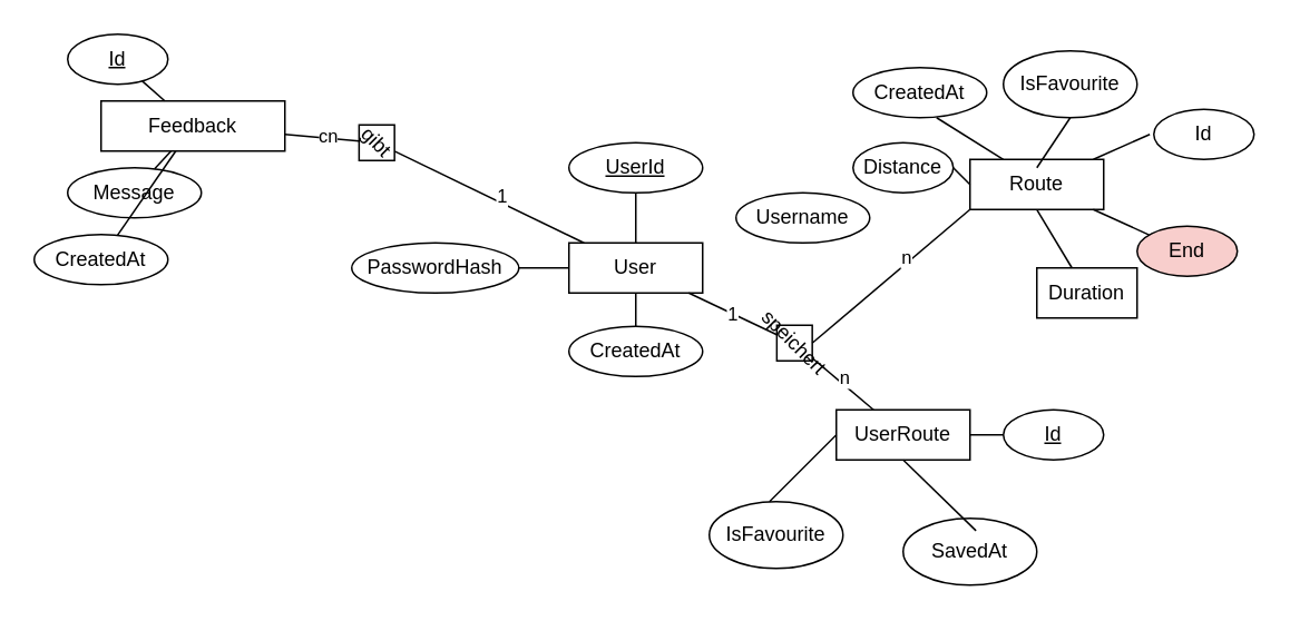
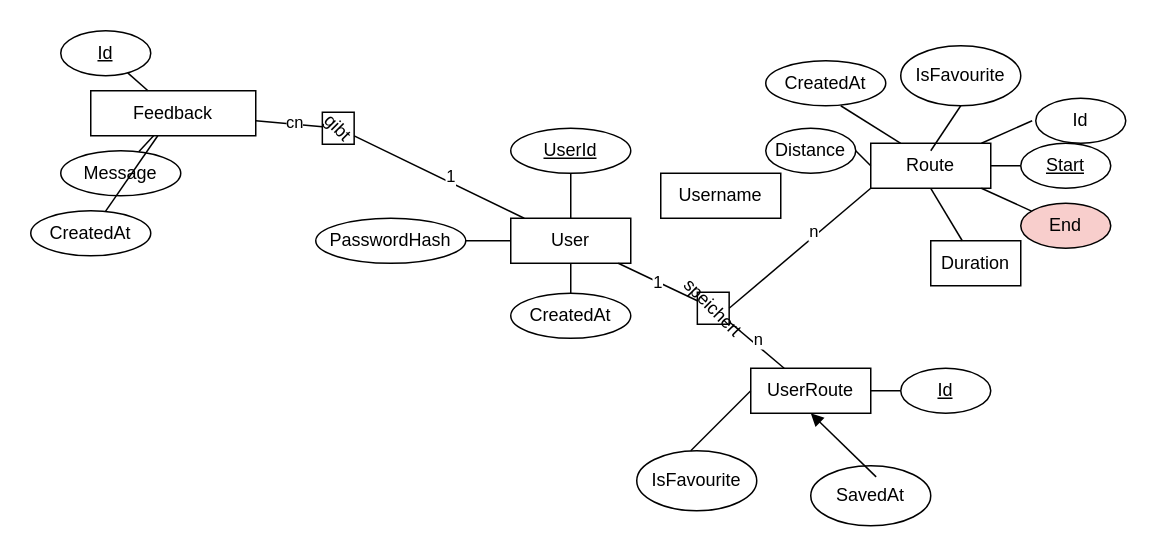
  <mxCell id="0" />
  <mxCell id="1" parent="0" />
  <mxCell id="2" value="User" style="shape=rectangle;whiteSpace=wrap;html=1;fillColor=#ffffff;" parent="1" vertex="1"><mxGeometry x="340" y="145.01" width="80" height="30" as="geometry" /></mxCell>
  <mxCell id="3" value="Route" style="shape=rectangle;whiteSpace=wrap;html=1;fillColor=#ffffff;" parent="1" vertex="1"><mxGeometry x="580" y="95.01" width="80" height="30" as="geometry" /></mxCell>
  <mxCell id="4" value="UserRoute" style="shape=rectangle;whiteSpace=wrap;html=1;fillColor=#ffffff;" parent="1" vertex="1"><mxGeometry x="500" y="245.01" width="80" height="30" as="geometry" /></mxCell>
  <mxCell id="5" value="Feedback" style="shape=rectangle;whiteSpace=wrap;html=1;fillColor=#ffffff;" parent="1" vertex="1"><mxGeometry x="60" y="60" width="110" height="30" as="geometry" /></mxCell>
  <mxCell id="6" value="&lt;u&gt;UserId&lt;/u&gt;" style="ellipse;whiteSpace=wrap;html=1;" parent="1" vertex="1"><mxGeometry x="340" y="85.01" width="80" height="30" as="geometry" /></mxCell>
- <mxCell id="7" value="Username" style="ellipse;whiteSpace=wrap;html=1;" parent="1" vertex="1"><mxGeometry x="440" y="115.01" width="80" height="30" as="geometry" /></mxCell>
+ <mxCell id="7" value="Username" style="whiteSpace=wrap;html=1;rounded=0;" parent="1" vertex="1"><mxGeometry x="440" y="115.01" width="80" height="30" as="geometry" /></mxCell>
  <mxCell id="8" value="PasswordHash" style="ellipse;whiteSpace=wrap;html=1;" parent="1" vertex="1"><mxGeometry x="210" y="145.01" width="100" height="30" as="geometry" /></mxCell>
  <mxCell id="9" value="CreatedAt" style="ellipse;whiteSpace=wrap;html=1;" parent="1" vertex="1"><mxGeometry x="340" y="195.01" width="80" height="30" as="geometry" /></mxCell>
  <mxCell id="10" value="Id" style="ellipse;whiteSpace=wrap;html=1;" parent="1" vertex="1"><mxGeometry x="690" y="65.01" width="60" height="30" as="geometry" /></mxCell>
+ <mxCell id="11" value="&lt;u&gt;Start&lt;/u&gt;" style="ellipse;whiteSpace=wrap;html=1;" parent="1" vertex="1"><mxGeometry x="680" y="95.01" width="60" height="30" as="geometry" /></mxCell>
  <mxCell id="12" value="End" style="ellipse;whiteSpace=wrap;html=1;fillColor=#f8cecc;" parent="1" vertex="1"><mxGeometry x="680" y="135.01" width="60" height="30" as="geometry" /></mxCell>
  <mxCell id="13" value="&lt;u&gt;Id&lt;/u&gt;" style="ellipse;whiteSpace=wrap;html=1;" parent="1" vertex="1"><mxGeometry x="40" y="20" width="60" height="30" as="geometry" /></mxCell>
  <mxCell id="14" value="Message" style="ellipse;whiteSpace=wrap;html=1;" parent="1" vertex="1"><mxGeometry x="40" y="100" width="80" height="30" as="geometry" /></mxCell>
  <mxCell id="15" value="CreatedAt" style="ellipse;whiteSpace=wrap;html=1;" parent="1" vertex="1"><mxGeometry x="20" y="140" width="80" height="30" as="geometry" /></mxCell>
  <mxCell id="16" value="speichert" style="rhombus;whiteSpace=wrap;html=1;rotation=45;" parent="1" vertex="1"><mxGeometry x="460" y="190" width="30" height="30" as="geometry" /></mxCell>
  <mxCell id="17" value="gibt" style="rhombus;whiteSpace=wrap;html=1;rotation=45;" parent="1" vertex="1"><mxGeometry x="210" y="70" width="30" height="30" as="geometry" /></mxCell>
  <mxCell id="18" style="endArrow=none;" parent="1" source="6" target="2" edge="1"><mxGeometry relative="1" as="geometry" /></mxCell>
  <mxCell id="19" style="endArrow=none;" parent="1" source="8" target="2" edge="1"><mxGeometry relative="1" as="geometry" /></mxCell>
  <mxCell id="20" style="endArrow=none;" parent="1" source="9" target="2" edge="1"><mxGeometry relative="1" as="geometry" /></mxCell>
  <mxCell id="21" style="endArrow=none;" parent="1" target="3" edge="1"><mxGeometry relative="1" as="geometry"><mxPoint x="687.622" y="80" as="sourcePoint" /></mxGeometry></mxCell>
+ <mxCell id="22" style="endArrow=none;" parent="1" source="11" target="3" edge="1"><mxGeometry relative="1" as="geometry" /></mxCell>
  <mxCell id="23" style="endArrow=none;" parent="1" source="12" target="3" edge="1"><mxGeometry relative="1" as="geometry" /></mxCell>
  <mxCell id="24" style="endArrow=none;" parent="1" source="13" target="5" edge="1"><mxGeometry relative="1" as="geometry" /></mxCell>
  <mxCell id="25" style="endArrow=none;" parent="1" source="14" target="5" edge="1"><mxGeometry relative="1" as="geometry" /></mxCell>
  <mxCell id="26" style="endArrow=none;" parent="1" source="15" target="5" edge="1"><mxGeometry relative="1" as="geometry" /></mxCell>
  <mxCell id="27" style="endArrow=none;" parent="1" source="2" target="16" edge="1"><mxGeometry relative="1" as="geometry" /></mxCell>
  <mxCell id="28" value="1" style="edgeLabel;html=1;align=center;verticalAlign=middle;resizable=0;points=[];" parent="27" vertex="1" connectable="0"><mxGeometry x="0.003" relative="1" as="geometry"><mxPoint as="offset" /></mxGeometry></mxCell>
  <mxCell id="29" style="endArrow=none;" parent="1" source="16" target="4" edge="1"><mxGeometry relative="1" as="geometry" /></mxCell>
  <mxCell id="30" value="n" style="edgeLabel;html=1;align=center;verticalAlign=middle;resizable=0;points=[];" parent="29" vertex="1" connectable="0"><mxGeometry x="-0.098" y="3" relative="1" as="geometry"><mxPoint as="offset" /></mxGeometry></mxCell>
  <mxCell id="31" style="endArrow=none;" parent="1" source="2" target="17" edge="1"><mxGeometry relative="1" as="geometry" /></mxCell>
  <mxCell id="32" value="1" style="edgeLabel;html=1;align=center;verticalAlign=middle;resizable=0;points=[];" parent="31" vertex="1" connectable="0"><mxGeometry x="-0.09" y="-4" relative="1" as="geometry"><mxPoint as="offset" /></mxGeometry></mxCell>
  <mxCell id="33" style="endArrow=none;" parent="1" source="17" target="5" edge="1"><mxGeometry relative="1" as="geometry" /></mxCell>
  <mxCell id="34" value="n" style="edgeLabel;html=1;align=center;verticalAlign=middle;resizable=0;points=[];" parent="33" vertex="1" connectable="0"><mxGeometry x="-0.159" y="1" relative="1" as="geometry"><mxPoint as="offset" /></mxGeometry></mxCell>
  <mxCell id="35" value="cn" style="edgeLabel;html=1;align=center;verticalAlign=middle;resizable=0;points=[];" vertex="1" connectable="0" parent="33"><mxGeometry x="-0.152" y="-2" relative="1" as="geometry"><mxPoint as="offset" /></mxGeometry></mxCell>
  <mxCell id="36" value="" style="endArrow=none;html=1;rounded=0;exitX=1;exitY=0;exitDx=0;exitDy=0;entryX=0;entryY=1;entryDx=0;entryDy=0;" parent="1" source="16" target="3" edge="1"><mxGeometry width="50" height="50" relative="1" as="geometry"><mxPoint x="400" y="340" as="sourcePoint" /><mxPoint x="450" y="290" as="targetPoint" /><Array as="points" /></mxGeometry></mxCell>
  <mxCell id="37" value="n" style="edgeLabel;html=1;align=center;verticalAlign=middle;resizable=0;points=[];" parent="36" vertex="1" connectable="0"><mxGeometry x="0.231" y="3" relative="1" as="geometry"><mxPoint as="offset" /></mxGeometry></mxCell>
  <mxCell id="38" value="Duration" style="whiteSpace=wrap;html=1;rounded=0;" parent="1" vertex="1"><mxGeometry x="620" y="160" width="60" height="30" as="geometry" /></mxCell>
  <mxCell id="39" value="&lt;u&gt;Id&lt;/u&gt;" style="ellipse;whiteSpace=wrap;html=1;" parent="1" vertex="1"><mxGeometry x="600" y="245.01" width="60" height="30" as="geometry" /></mxCell>
  <mxCell id="40" style="endArrow=none;entryX=0.5;entryY=1;entryDx=0;entryDy=0;" parent="1" source="38" target="3" edge="1"><mxGeometry relative="1" as="geometry"><mxPoint x="610" y="214.99" as="targetPoint" /></mxGeometry></mxCell>
  <mxCell id="41" value="SavedAt" style="ellipse;whiteSpace=wrap;html=1;" parent="1" vertex="1"><mxGeometry x="540" y="310" width="80" height="40" as="geometry" /></mxCell>
- <mxCell id="42" value="" style="endArrow=none;html=1;rounded=0;exitX=0.545;exitY=0.185;exitDx=0;exitDy=0;exitPerimeter=0;entryX=0.5;entryY=1;entryDx=0;entryDy=0;" parent="1" source="41" target="4" edge="1"><mxGeometry width="50" height="50" relative="1" as="geometry"><mxPoint x="490" y="330" as="sourcePoint" /><mxPoint x="544" y="298" as="targetPoint" /></mxGeometry></mxCell>
+ <mxCell id="42" value="" style="endArrow=block;html=1;rounded=0;exitX=0.545;exitY=0.185;exitDx=0;exitDy=0;exitPerimeter=0;entryX=0.5;entryY=1;entryDx=0;entryDy=0;" parent="1" source="41" target="4" edge="1"><mxGeometry width="50" height="50" relative="1" as="geometry"><mxPoint x="490" y="330" as="sourcePoint" /><mxPoint x="544" y="298" as="targetPoint" /></mxGeometry></mxCell>
  <mxCell id="43" value="IsFavourite" style="ellipse;whiteSpace=wrap;html=1;" parent="1" vertex="1"><mxGeometry x="424" y="300" width="80" height="40" as="geometry" /></mxCell>
  <mxCell id="44" value="" style="endArrow=none;html=1;rounded=0;" parent="1" edge="1"><mxGeometry width="50" height="50" relative="1" as="geometry"><mxPoint x="460" y="300" as="sourcePoint" /><mxPoint x="500" y="260" as="targetPoint" /></mxGeometry></mxCell>
  <mxCell id="45" value="" style="endArrow=none;html=1;rounded=0;entryX=0;entryY=0.5;entryDx=0;entryDy=0;" parent="1" target="39" edge="1"><mxGeometry width="50" height="50" relative="1" as="geometry"><mxPoint x="580" y="260" as="sourcePoint" /><mxPoint x="630" y="210" as="targetPoint" /></mxGeometry></mxCell>
  <mxCell id="46" value="IsFavourite" style="ellipse;whiteSpace=wrap;html=1;" parent="1" vertex="1"><mxGeometry x="600" y="30" width="80" height="40" as="geometry" /></mxCell>
  <mxCell id="47" value="" style="endArrow=none;html=1;rounded=0;" parent="1" edge="1"><mxGeometry width="50" height="50" relative="1" as="geometry"><mxPoint x="620" y="100" as="sourcePoint" /><mxPoint x="640" y="70" as="targetPoint" /></mxGeometry></mxCell>
  <mxCell id="48" value="CreatedAt" style="ellipse;whiteSpace=wrap;html=1;" parent="1" vertex="1"><mxGeometry x="510" y="40" width="80" height="30" as="geometry" /></mxCell>
  <mxCell id="49" value="" style="endArrow=none;html=1;rounded=0;exitX=0.25;exitY=0;exitDx=0;exitDy=0;" parent="1" source="3" edge="1"><mxGeometry width="50" height="50" relative="1" as="geometry"><mxPoint x="510" y="120" as="sourcePoint" /><mxPoint x="560" y="70" as="targetPoint" /></mxGeometry></mxCell>
  <mxCell id="50" value="Distance" style="ellipse;whiteSpace=wrap;html=1;" parent="1" vertex="1"><mxGeometry x="510" y="85.01" width="60" height="30" as="geometry" /></mxCell>
  <mxCell id="51" value="" style="endArrow=none;html=1;rounded=0;entryX=0;entryY=0.5;entryDx=0;entryDy=0;" parent="1" target="3" edge="1"><mxGeometry width="50" height="50" relative="1" as="geometry"><mxPoint x="570" y="100" as="sourcePoint" /><mxPoint x="620" y="50" as="targetPoint" /></mxGeometry></mxCell>
